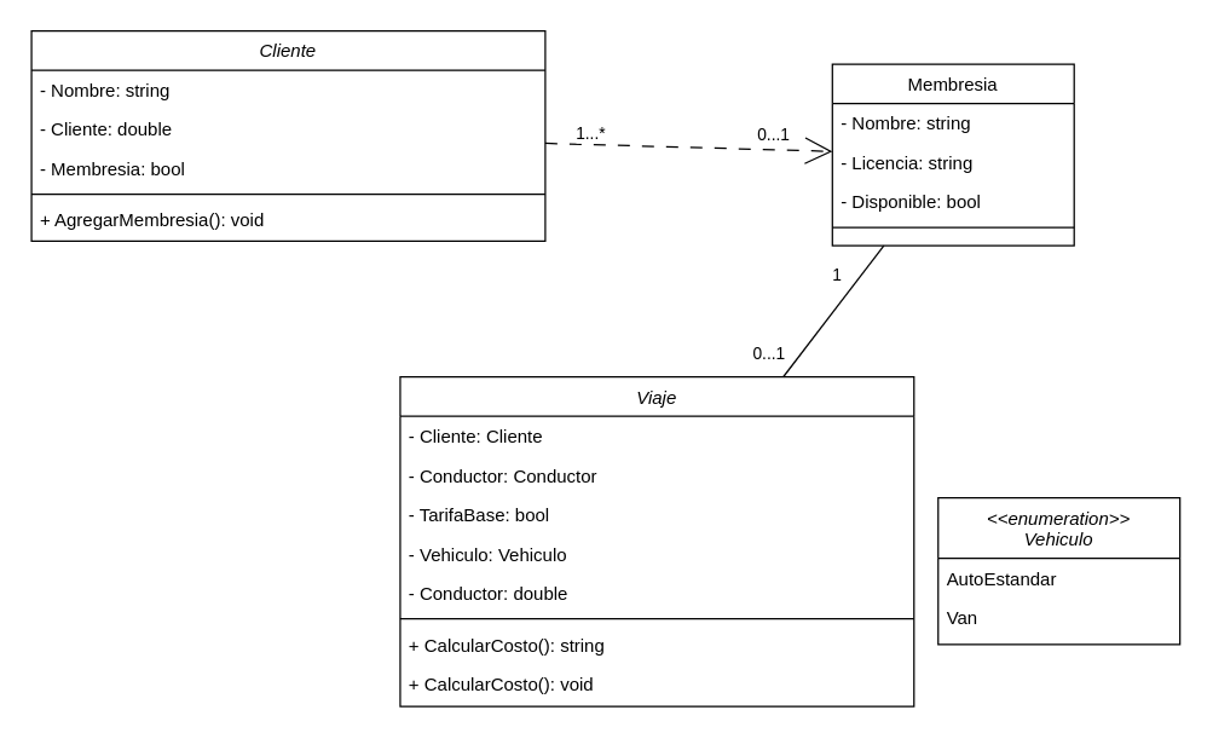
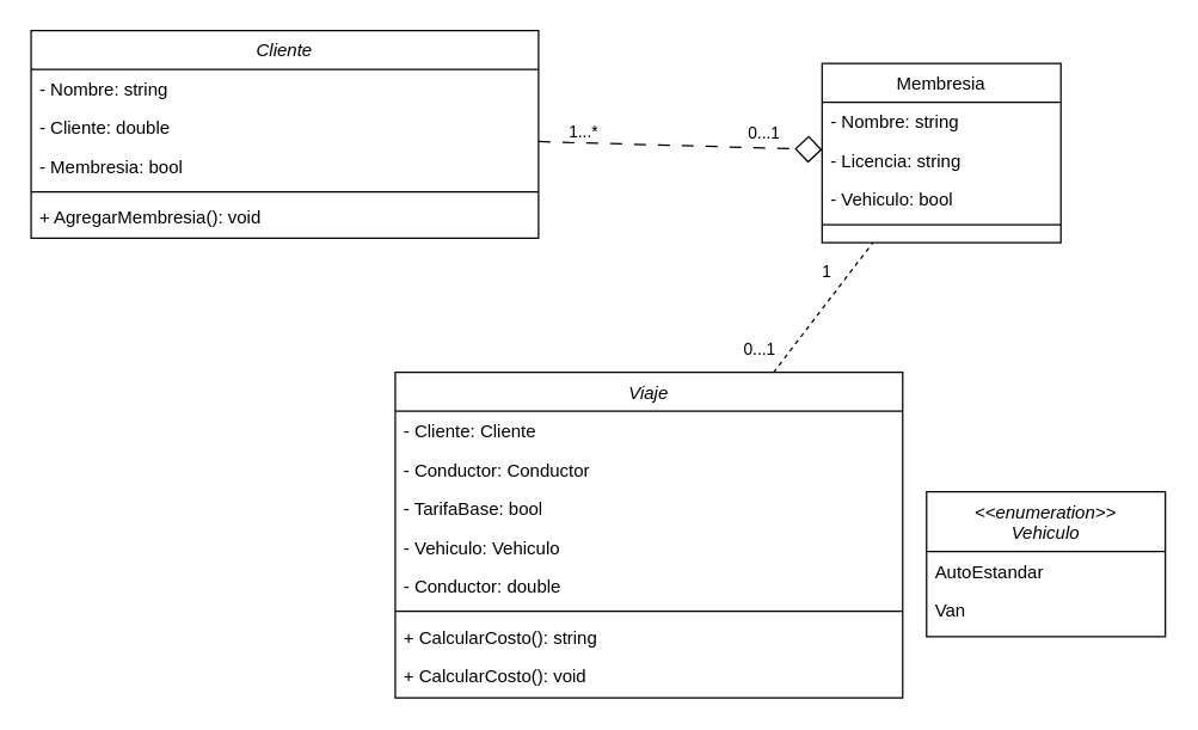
  <mxCell id="0" />
  <mxCell id="1" parent="0" />
  <mxCell id="2" value="Cliente" style="swimlane;fontStyle=2;align=center;verticalAlign=top;childLayout=stackLayout;horizontal=1;startSize=26;horizontalStack=0;resizeParent=1;resizeLast=0;collapsible=1;marginBottom=0;rounded=0;shadow=0;strokeWidth=1;" parent="1" vertex="1"><mxGeometry y="20" width="340" height="139" as="geometry" x="20"><mxRectangle x="230" y="140" width="160" height="26" as="alternateBounds" /></mxGeometry></mxCell>
  <mxCell id="3" value="- Nombre: string" style="text;align=left;verticalAlign=top;spacingLeft=4;spacingRight=4;overflow=hidden;rotatable=0;points=[[0,0.5],[1,0.5]];portConstraint=eastwest;" parent="2" vertex="1"><mxGeometry y="26" width="340" height="26" as="geometry" /></mxCell>
  <mxCell id="4" value="- Cliente: double" style="text;align=left;verticalAlign=top;spacingLeft=4;spacingRight=4;overflow=hidden;rotatable=0;points=[[0,0.5],[1,0.5]];portConstraint=eastwest;rounded=0;shadow=0;html=0;" parent="2" vertex="1"><mxGeometry y="52" width="340" height="26" as="geometry" /></mxCell>
  <mxCell id="5" value="- Membresia: bool" style="text;align=left;verticalAlign=top;spacingLeft=4;spacingRight=4;overflow=hidden;rotatable=0;points=[[0,0.5],[1,0.5]];portConstraint=eastwest;rounded=0;shadow=0;html=0;" parent="2" vertex="1"><mxGeometry y="78" width="340" height="26" as="geometry" /></mxCell>
  <mxCell id="6" value="" style="line;html=1;strokeWidth=1;align=left;verticalAlign=middle;spacingTop=-1;spacingLeft=3;spacingRight=3;rotatable=0;labelPosition=right;points=[];portConstraint=eastwest;" parent="2" vertex="1"><mxGeometry y="104" width="340" height="8" as="geometry" /></mxCell>
  <mxCell id="7" value="+ AgregarMembresia(): void" style="text;align=left;verticalAlign=top;spacingLeft=4;spacingRight=4;overflow=hidden;rotatable=0;points=[[0,0.5],[1,0.5]];portConstraint=eastwest;rounded=0;shadow=0;html=0;" vertex="1" parent="2"><mxGeometry y="112" width="340" height="26" as="geometry" /></mxCell>
  <mxCell id="8" value="Membresia" style="swimlane;fontStyle=0;align=center;verticalAlign=top;childLayout=stackLayout;horizontal=1;startSize=26;horizontalStack=0;resizeParent=1;resizeLast=0;collapsible=1;marginBottom=0;rounded=0;shadow=0;strokeWidth=1;" parent="1" vertex="1"><mxGeometry x="550" y="42" width="160" height="120" as="geometry"><mxRectangle x="550" y="140" width="160" height="26" as="alternateBounds" /></mxGeometry></mxCell>
  <mxCell id="9" value="- Nombre: string" style="text;align=left;verticalAlign=top;spacingLeft=4;spacingRight=4;overflow=hidden;rotatable=0;points=[[0,0.5],[1,0.5]];portConstraint=eastwest;rounded=0;shadow=0;html=0;" parent="8" vertex="1"><mxGeometry y="26" width="160" height="26" as="geometry" /></mxCell>
  <mxCell id="10" value="- Licencia: string" style="text;align=left;verticalAlign=top;spacingLeft=4;spacingRight=4;overflow=hidden;rotatable=0;points=[[0,0.5],[1,0.5]];portConstraint=eastwest;rounded=0;shadow=0;html=0;" parent="8" vertex="1"><mxGeometry y="52" width="160" height="26" as="geometry" /></mxCell>
- <mxCell id="11" value="- Disponible: bool" style="text;align=left;verticalAlign=top;spacingLeft=4;spacingRight=4;overflow=hidden;rotatable=0;points=[[0,0.5],[1,0.5]];portConstraint=eastwest;rounded=0;shadow=0;html=0;" vertex="1" parent="8"><mxGeometry y="78" width="160" height="26" as="geometry" /></mxCell>
+ <mxCell id="11" value="- Vehiculo: bool" style="text;align=left;verticalAlign=top;spacingLeft=4;spacingRight=4;overflow=hidden;rotatable=0;points=[[0,0.5],[1,0.5]];portConstraint=eastwest;rounded=0;shadow=0;html=0;" vertex="1" parent="8"><mxGeometry y="78" width="160" height="26" as="geometry" /></mxCell>
  <mxCell id="12" value="" style="line;html=1;strokeWidth=1;align=left;verticalAlign=middle;spacingTop=-1;spacingLeft=3;spacingRight=3;rotatable=0;labelPosition=right;points=[];portConstraint=eastwest;" parent="8" vertex="1"><mxGeometry y="104" width="160" height="8" as="geometry" /></mxCell>
  <mxCell id="13" value="&lt;&lt;enumeration&gt;&gt;&#10;Vehiculo" style="swimlane;fontStyle=2;align=center;verticalAlign=top;childLayout=stackLayout;horizontal=1;startSize=40;horizontalStack=0;resizeParent=1;resizeLast=0;collapsible=1;marginBottom=0;rounded=0;shadow=0;strokeWidth=1;" vertex="1" parent="1"><mxGeometry x="620" y="329" width="160" height="97" as="geometry"><mxRectangle x="230" y="140" width="160" height="26" as="alternateBounds" /></mxGeometry></mxCell>
  <mxCell id="14" value="AutoEstandar" style="text;align=left;verticalAlign=top;spacingLeft=4;spacingRight=4;overflow=hidden;rotatable=0;points=[[0,0.5],[1,0.5]];portConstraint=eastwest;" vertex="1" parent="13"><mxGeometry y="40" width="160" height="26" as="geometry" /></mxCell>
  <mxCell id="15" value="Van" style="text;align=left;verticalAlign=top;spacingLeft=4;spacingRight=4;overflow=hidden;rotatable=0;points=[[0,0.5],[1,0.5]];portConstraint=eastwest;rounded=0;shadow=0;html=0;" vertex="1" parent="13"><mxGeometry y="66" width="160" height="26" as="geometry" /></mxCell>
  <mxCell id="16" value="Viaje" style="swimlane;fontStyle=2;align=center;verticalAlign=top;childLayout=stackLayout;horizontal=1;startSize=26;horizontalStack=0;resizeParent=1;resizeLast=0;collapsible=1;marginBottom=0;rounded=0;shadow=0;strokeWidth=1;" vertex="1" parent="1"><mxGeometry x="264" y="249" width="340" height="218" as="geometry"><mxRectangle x="230" y="140" width="160" height="26" as="alternateBounds" /></mxGeometry></mxCell>
  <mxCell id="17" value="- Cliente: Cliente" style="text;align=left;verticalAlign=top;spacingLeft=4;spacingRight=4;overflow=hidden;rotatable=0;points=[[0,0.5],[1,0.5]];portConstraint=eastwest;" vertex="1" parent="16"><mxGeometry y="26" width="340" height="26" as="geometry" /></mxCell>
  <mxCell id="18" value="- Conductor: Conductor" style="text;align=left;verticalAlign=top;spacingLeft=4;spacingRight=4;overflow=hidden;rotatable=0;points=[[0,0.5],[1,0.5]];portConstraint=eastwest;rounded=0;shadow=0;html=0;" vertex="1" parent="16"><mxGeometry y="52" width="340" height="26" as="geometry" /></mxCell>
  <mxCell id="19" value="- TarifaBase: bool" style="text;align=left;verticalAlign=top;spacingLeft=4;spacingRight=4;overflow=hidden;rotatable=0;points=[[0,0.5],[1,0.5]];portConstraint=eastwest;rounded=0;shadow=0;html=0;" vertex="1" parent="16"><mxGeometry y="78" width="340" height="26" as="geometry" /></mxCell>
  <mxCell id="20" value="- Vehiculo: Vehiculo" style="text;align=left;verticalAlign=top;spacingLeft=4;spacingRight=4;overflow=hidden;rotatable=0;points=[[0,0.5],[1,0.5]];portConstraint=eastwest;rounded=0;shadow=0;html=0;" vertex="1" parent="16"><mxGeometry y="104" width="340" height="26" as="geometry" /></mxCell>
  <mxCell id="21" value="- Conductor: double" style="text;align=left;verticalAlign=top;spacingLeft=4;spacingRight=4;overflow=hidden;rotatable=0;points=[[0,0.5],[1,0.5]];portConstraint=eastwest;rounded=0;shadow=0;html=0;" vertex="1" parent="16"><mxGeometry y="130" width="340" height="26" as="geometry" /></mxCell>
  <mxCell id="22" value="" style="line;html=1;strokeWidth=1;align=left;verticalAlign=middle;spacingTop=-1;spacingLeft=3;spacingRight=3;rotatable=0;labelPosition=right;points=[];portConstraint=eastwest;" vertex="1" parent="16"><mxGeometry y="156" width="340" height="8" as="geometry" /></mxCell>
  <mxCell id="23" value="+ CalcularCosto(): string" style="text;align=left;verticalAlign=top;spacingLeft=4;spacingRight=4;overflow=hidden;rotatable=0;points=[[0,0.5],[1,0.5]];portConstraint=eastwest;rounded=0;shadow=0;html=0;" vertex="1" parent="16"><mxGeometry y="164" width="340" height="26" as="geometry" /></mxCell>
  <mxCell id="24" value="+ CalcularCosto(): void" style="text;align=left;verticalAlign=top;spacingLeft=4;spacingRight=4;overflow=hidden;rotatable=0;points=[[0,0.5],[1,0.5]];portConstraint=eastwest;rounded=0;shadow=0;html=0;" vertex="1" parent="16"><mxGeometry y="190" width="340" height="28" as="geometry" /></mxCell>
- <mxCell id="25" value="" style="endArrow=none;html=1;rounded=0;" edge="1" parent="1" source="16" target="8"><mxGeometry width="50" height="50" relative="1" as="geometry"><mxPoint x="490" y="209" as="sourcePoint" /><mxPoint x="540" y="159" as="targetPoint" /></mxGeometry></mxCell>
+ <mxCell id="25" value="" style="endArrow=none;html=1;rounded=0;dashed=1;" edge="1" parent="1" source="16" target="8"><mxGeometry width="50" height="50" relative="1" as="geometry"><mxPoint x="490" y="209" as="sourcePoint" /><mxPoint x="540" y="159" as="targetPoint" /></mxGeometry></mxCell>
  <mxCell id="26" value="1" style="edgeLabel;html=1;align=center;verticalAlign=middle;resizable=0;points=[];" vertex="1" connectable="0" parent="25"><mxGeometry x="0.6" y="-4" relative="1" as="geometry"><mxPoint x="-22" as="offset" /></mxGeometry></mxCell>
  <mxCell id="27" value="0...1" style="edgeLabel;html=1;align=center;verticalAlign=middle;resizable=0;points=[];" vertex="1" connectable="0" parent="25"><mxGeometry x="-0.629" relative="1" as="geometry"><mxPoint x="-22" as="offset" /></mxGeometry></mxCell>
- <mxCell id="28" value="" style="endArrow=open;html=1;rounded=0;dashed=1;dashPattern=8 8;endFill=0;endSize=16;" edge="1" parent="1" source="2" target="8"><mxGeometry width="50" height="50" relative="1" as="geometry"><mxPoint x="450" y="119" as="sourcePoint" /><mxPoint x="500" y="69" as="targetPoint" /></mxGeometry></mxCell>
+ <mxCell id="28" value="" style="endArrow=diamond;html=1;rounded=0;dashed=1;dashPattern=8 8;endFill=0;endSize=16;" edge="1" parent="1" source="2" target="8"><mxGeometry width="50" height="50" relative="1" as="geometry"><mxPoint x="450" y="119" as="sourcePoint" /><mxPoint x="500" y="69" as="targetPoint" /></mxGeometry></mxCell>
  <mxCell id="29" value="1...*" style="edgeLabel;html=1;align=center;verticalAlign=middle;resizable=0;points=[];" vertex="1" connectable="0" parent="28"><mxGeometry x="-0.69" y="1" relative="1" as="geometry"><mxPoint y="-7" as="offset" /></mxGeometry></mxCell>
  <mxCell id="30" value="0...1" style="edgeLabel;html=1;align=center;verticalAlign=middle;resizable=0;points=[];" vertex="1" connectable="0" parent="28"><mxGeometry x="0.605" y="-2" relative="1" as="geometry"><mxPoint x="-2" y="-12" as="offset" /></mxGeometry></mxCell>
